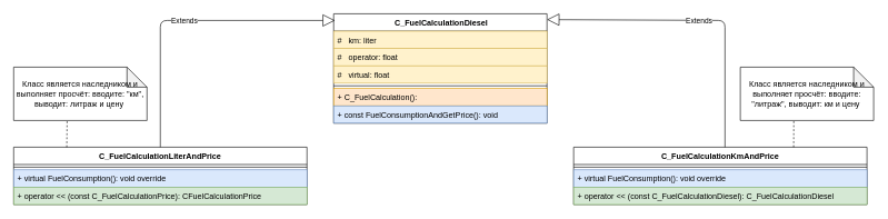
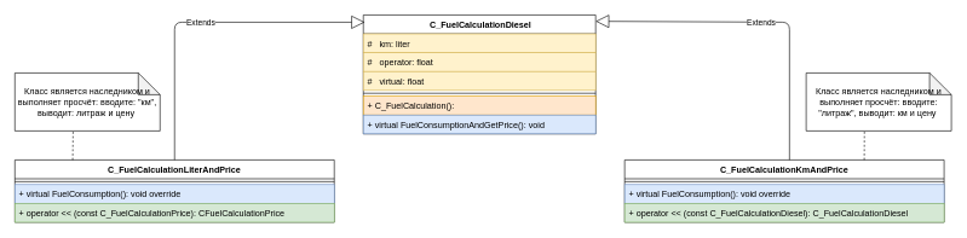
  <mxCell id="0" />
  <mxCell id="1" parent="0" />
  <mxCell id="2" value=" С_FuelСalculationDiesel" style="swimlane;fontStyle=1;align=center;verticalAlign=top;childLayout=stackLayout;horizontal=1;startSize=26;horizontalStack=0;resizeParent=1;resizeParentMax=0;resizeLast=0;collapsible=1;marginBottom=0;" parent="1" vertex="1"><mxGeometry x="500" y="20" width="320" height="164" as="geometry" /></mxCell>
  <mxCell id="3" value="#   km: liter" style="text;strokeColor=#d6b656;fillColor=#fff2cc;align=left;verticalAlign=top;spacingLeft=4;spacingRight=4;overflow=hidden;rotatable=0;points=[[0,0.5],[1,0.5]];portConstraint=eastwest;" parent="2" vertex="1"><mxGeometry y="26" width="320" height="26" as="geometry" /></mxCell>
  <mxCell id="4" value="#   operator: float" style="text;strokeColor=#d6b656;fillColor=#fff2cc;align=left;verticalAlign=top;spacingLeft=4;spacingRight=4;overflow=hidden;rotatable=0;points=[[0,0.5],[1,0.5]];portConstraint=eastwest;" parent="2" vertex="1"><mxGeometry y="52" width="320" height="26" as="geometry" /></mxCell>
  <mxCell id="5" value="#   virtual: float" style="text;strokeColor=#d6b656;fillColor=#fff2cc;align=left;verticalAlign=top;spacingLeft=4;spacingRight=4;overflow=hidden;rotatable=0;points=[[0,0.5],[1,0.5]];portConstraint=eastwest;" parent="2" vertex="1"><mxGeometry y="78" width="320" height="26" as="geometry" /></mxCell>
  <mxCell id="6" value="" style="line;strokeWidth=1;fillColor=none;align=left;verticalAlign=middle;spacingTop=-1;spacingLeft=3;spacingRight=3;rotatable=0;labelPosition=right;points=[];portConstraint=eastwest;" parent="2" vertex="1"><mxGeometry y="104" width="320" height="8" as="geometry" /></mxCell>
  <mxCell id="7" value="+ С_FuelСalculation():" style="text;strokeColor=#d79b00;fillColor=#ffe6cc;align=left;verticalAlign=top;spacingLeft=4;spacingRight=4;overflow=hidden;rotatable=0;points=[[0,0.5],[1,0.5]];portConstraint=eastwest;" parent="2" vertex="1"><mxGeometry y="112" width="320" height="26" as="geometry" /></mxCell>
- <mxCell id="8" value="+ const FuelConsumptionAndGetPrice(): void " style="text;strokeColor=#6c8ebf;fillColor=#dae8fc;align=left;verticalAlign=top;spacingLeft=4;spacingRight=4;overflow=hidden;rotatable=0;points=[[0,0.5],[1,0.5]];portConstraint=eastwest;" parent="2" vertex="1"><mxGeometry y="138" width="320" height="26" as="geometry" /></mxCell>
+ <mxCell id="8" value="+ virtual FuelConsumptionAndGetPrice(): void " style="text;strokeColor=#6c8ebf;fillColor=#dae8fc;align=left;verticalAlign=top;spacingLeft=4;spacingRight=4;overflow=hidden;rotatable=0;points=[[0,0.5],[1,0.5]];portConstraint=eastwest;" parent="2" vertex="1"><mxGeometry y="138" width="320" height="26" as="geometry" /></mxCell>
  <mxCell id="9" value="С_FuelСalculationKmAndPrice" style="swimlane;fontStyle=1;align=center;verticalAlign=top;childLayout=stackLayout;horizontal=1;startSize=26;horizontalStack=0;resizeParent=1;resizeParentMax=0;resizeLast=0;collapsible=1;marginBottom=0;" parent="1" vertex="1"><mxGeometry x="860" y="220" width="440" height="86" as="geometry" /></mxCell>
  <mxCell id="10" value="" style="line;strokeWidth=1;fillColor=none;align=left;verticalAlign=middle;spacingTop=-1;spacingLeft=3;spacingRight=3;rotatable=0;labelPosition=right;points=[];portConstraint=eastwest;" parent="9" vertex="1"><mxGeometry y="26" width="440" height="8" as="geometry" /></mxCell>
  <mxCell id="11" value="+ virtual FuelConsumption(): void override" style="text;strokeColor=#6c8ebf;fillColor=#dae8fc;align=left;verticalAlign=top;spacingLeft=4;spacingRight=4;overflow=hidden;rotatable=0;points=[[0,0.5],[1,0.5]];portConstraint=eastwest;" parent="9" vertex="1"><mxGeometry y="34" width="440" height="26" as="geometry" /></mxCell>
  <mxCell id="12" value="+ operator &lt;&lt; (const С_FuelСalculationDiesel): С_FuelСalculationDiesel" style="text;strokeColor=#82b366;fillColor=#d5e8d4;align=left;verticalAlign=top;spacingLeft=4;spacingRight=4;overflow=hidden;rotatable=0;points=[[0,0.5],[1,0.5]];portConstraint=eastwest;" parent="9" vertex="1"><mxGeometry y="60" width="440" height="26" as="geometry" /></mxCell>
  <mxCell id="13" value="С_FuelСalculationLiterAndPrice" style="swimlane;fontStyle=1;align=center;verticalAlign=top;childLayout=stackLayout;horizontal=1;startSize=26;horizontalStack=0;resizeParent=1;resizeParentMax=0;resizeLast=0;collapsible=1;marginBottom=0;" parent="1" vertex="1"><mxGeometry x="20" y="220" width="440" height="86" as="geometry" /></mxCell>
  <mxCell id="14" value="" style="line;strokeWidth=1;fillColor=none;align=left;verticalAlign=middle;spacingTop=-1;spacingLeft=3;spacingRight=3;rotatable=0;labelPosition=right;points=[];portConstraint=eastwest;" parent="13" vertex="1"><mxGeometry y="26" width="440" height="8" as="geometry" /></mxCell>
  <mxCell id="15" value="+ virtual FuelConsumption(): void override" style="text;strokeColor=#6c8ebf;fillColor=#dae8fc;align=left;verticalAlign=top;spacingLeft=4;spacingRight=4;overflow=hidden;rotatable=0;points=[[0,0.5],[1,0.5]];portConstraint=eastwest;" parent="13" vertex="1"><mxGeometry y="34" width="440" height="26" as="geometry" /></mxCell>
  <mxCell id="16" value="+ operator &lt;&lt; (const С_FuelСalculationPrice): СFuelСalculationPrice" style="text;strokeColor=#82b366;fillColor=#d5e8d4;align=left;verticalAlign=top;spacingLeft=4;spacingRight=4;overflow=hidden;rotatable=0;points=[[0,0.5],[1,0.5]];portConstraint=eastwest;" parent="13" vertex="1"><mxGeometry y="60" width="440" height="26" as="geometry" /></mxCell>
  <mxCell id="17" value="Extends" style="endArrow=block;endSize=16;endFill=0;html=1;exitX=0.5;exitY=0;exitDx=0;exitDy=0;" parent="1" source="13" edge="1"><mxGeometry width="160" relative="1" as="geometry"><mxPoint x="230" y="100" as="sourcePoint" /><mxPoint x="502" y="30" as="targetPoint" /><Array as="points"><mxPoint x="240" y="30" /></Array></mxGeometry></mxCell>
  <mxCell id="18" value="Extends" style="endArrow=block;endSize=16;endFill=0;html=1;exitX=0.5;exitY=0;exitDx=0;exitDy=0;entryX=1;entryY=0.053;entryDx=0;entryDy=0;entryPerimeter=0;" parent="1" target="2" edge="1"><mxGeometry width="160" relative="1" as="geometry"><mxPoint x="1087" y="220" as="sourcePoint" /><mxPoint x="1349" y="30" as="targetPoint" /><Array as="points"><mxPoint x="1087" y="30" /></Array></mxGeometry></mxCell>
  <mxCell id="19" value="Класс является наследником и выполняет просчёт: вводите: &quot;км&quot;, выводит: литраж и цену&amp;nbsp;" style="shape=note;whiteSpace=wrap;html=1;backgroundOutline=1;darkOpacity=0.05;" vertex="1" parent="1"><mxGeometry x="20" y="100" width="200" height="80" as="geometry" /></mxCell>
  <mxCell id="20" value="" style="endArrow=none;dashed=1;html=1;exitX=0.181;exitY=0.001;exitDx=0;exitDy=0;exitPerimeter=0;entryX=0.401;entryY=0.993;entryDx=0;entryDy=0;entryPerimeter=0;" edge="1" parent="1" source="13" target="19"><mxGeometry width="50" height="50" relative="1" as="geometry"><mxPoint x="200" y="190" as="sourcePoint" /><mxPoint x="250" y="140" as="targetPoint" /></mxGeometry></mxCell>
  <mxCell id="21" value="Класс является наследником и выполняет просчёт: вводите: &quot;литраж&quot;, выводит: км и цену&amp;nbsp;" style="shape=note;whiteSpace=wrap;html=1;backgroundOutline=1;darkOpacity=0.05;" vertex="1" parent="1"><mxGeometry x="1110" y="100" width="200" height="80" as="geometry" /></mxCell>
  <mxCell id="22" value="" style="endArrow=none;dashed=1;html=1;exitX=0.75;exitY=0;exitDx=0;exitDy=0;entryX=0.401;entryY=0.993;entryDx=0;entryDy=0;entryPerimeter=0;" edge="1" parent="1" target="21" source="9"><mxGeometry width="50" height="50" relative="1" as="geometry"><mxPoint x="1189.64" y="220.086" as="sourcePoint" /><mxPoint x="1340" y="140" as="targetPoint" /></mxGeometry></mxCell>
